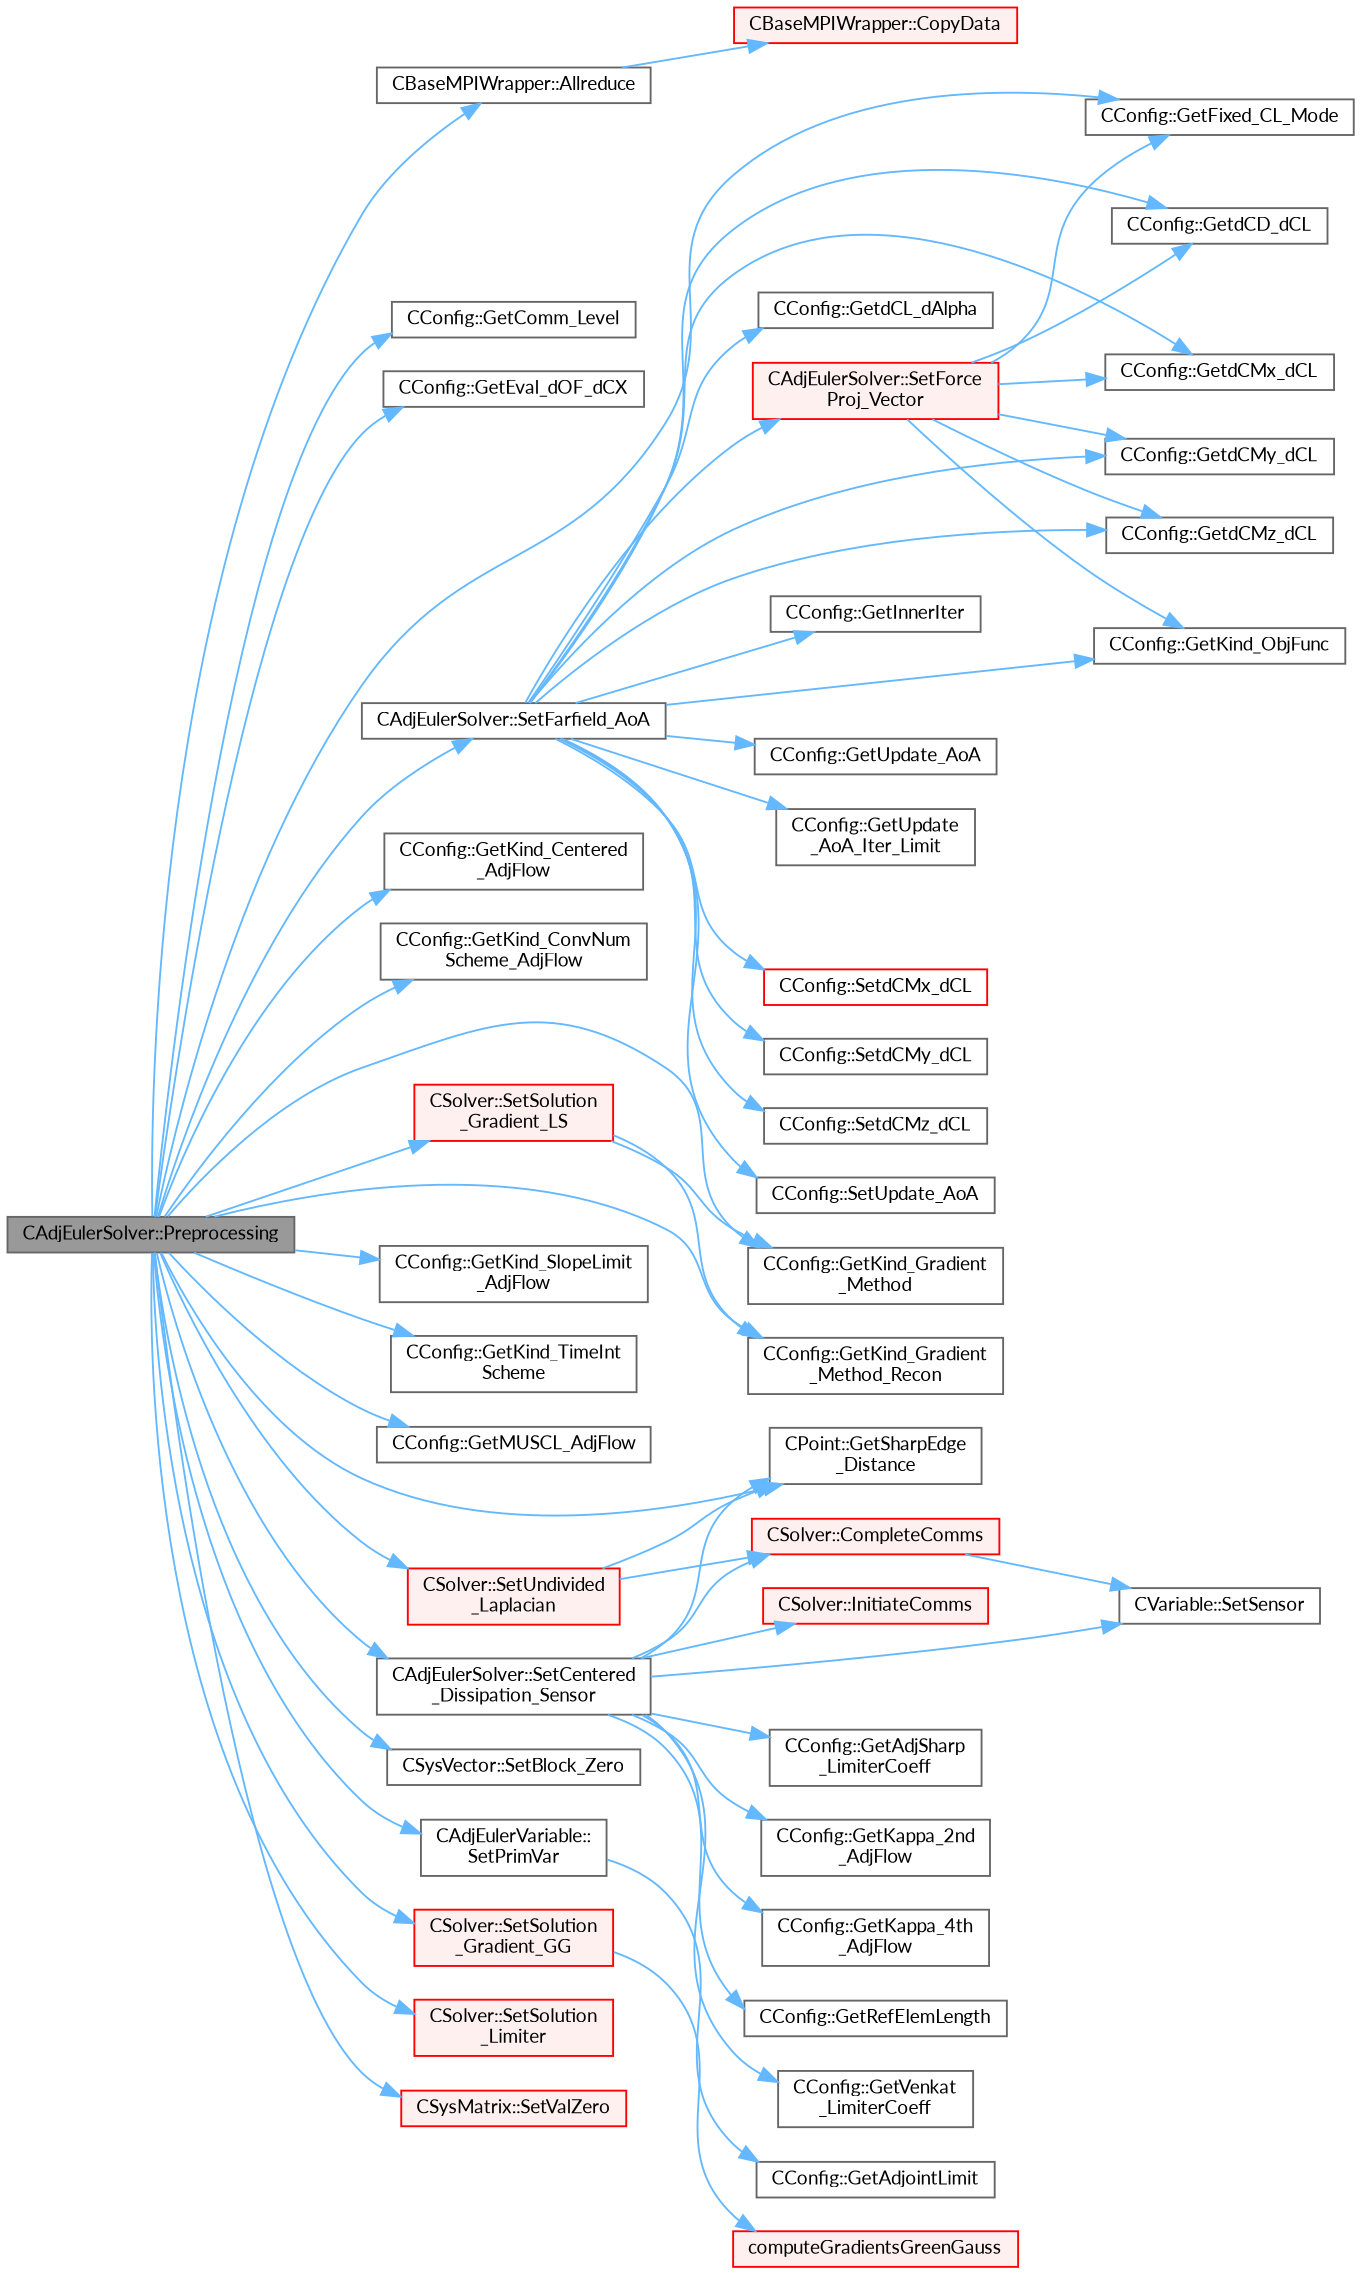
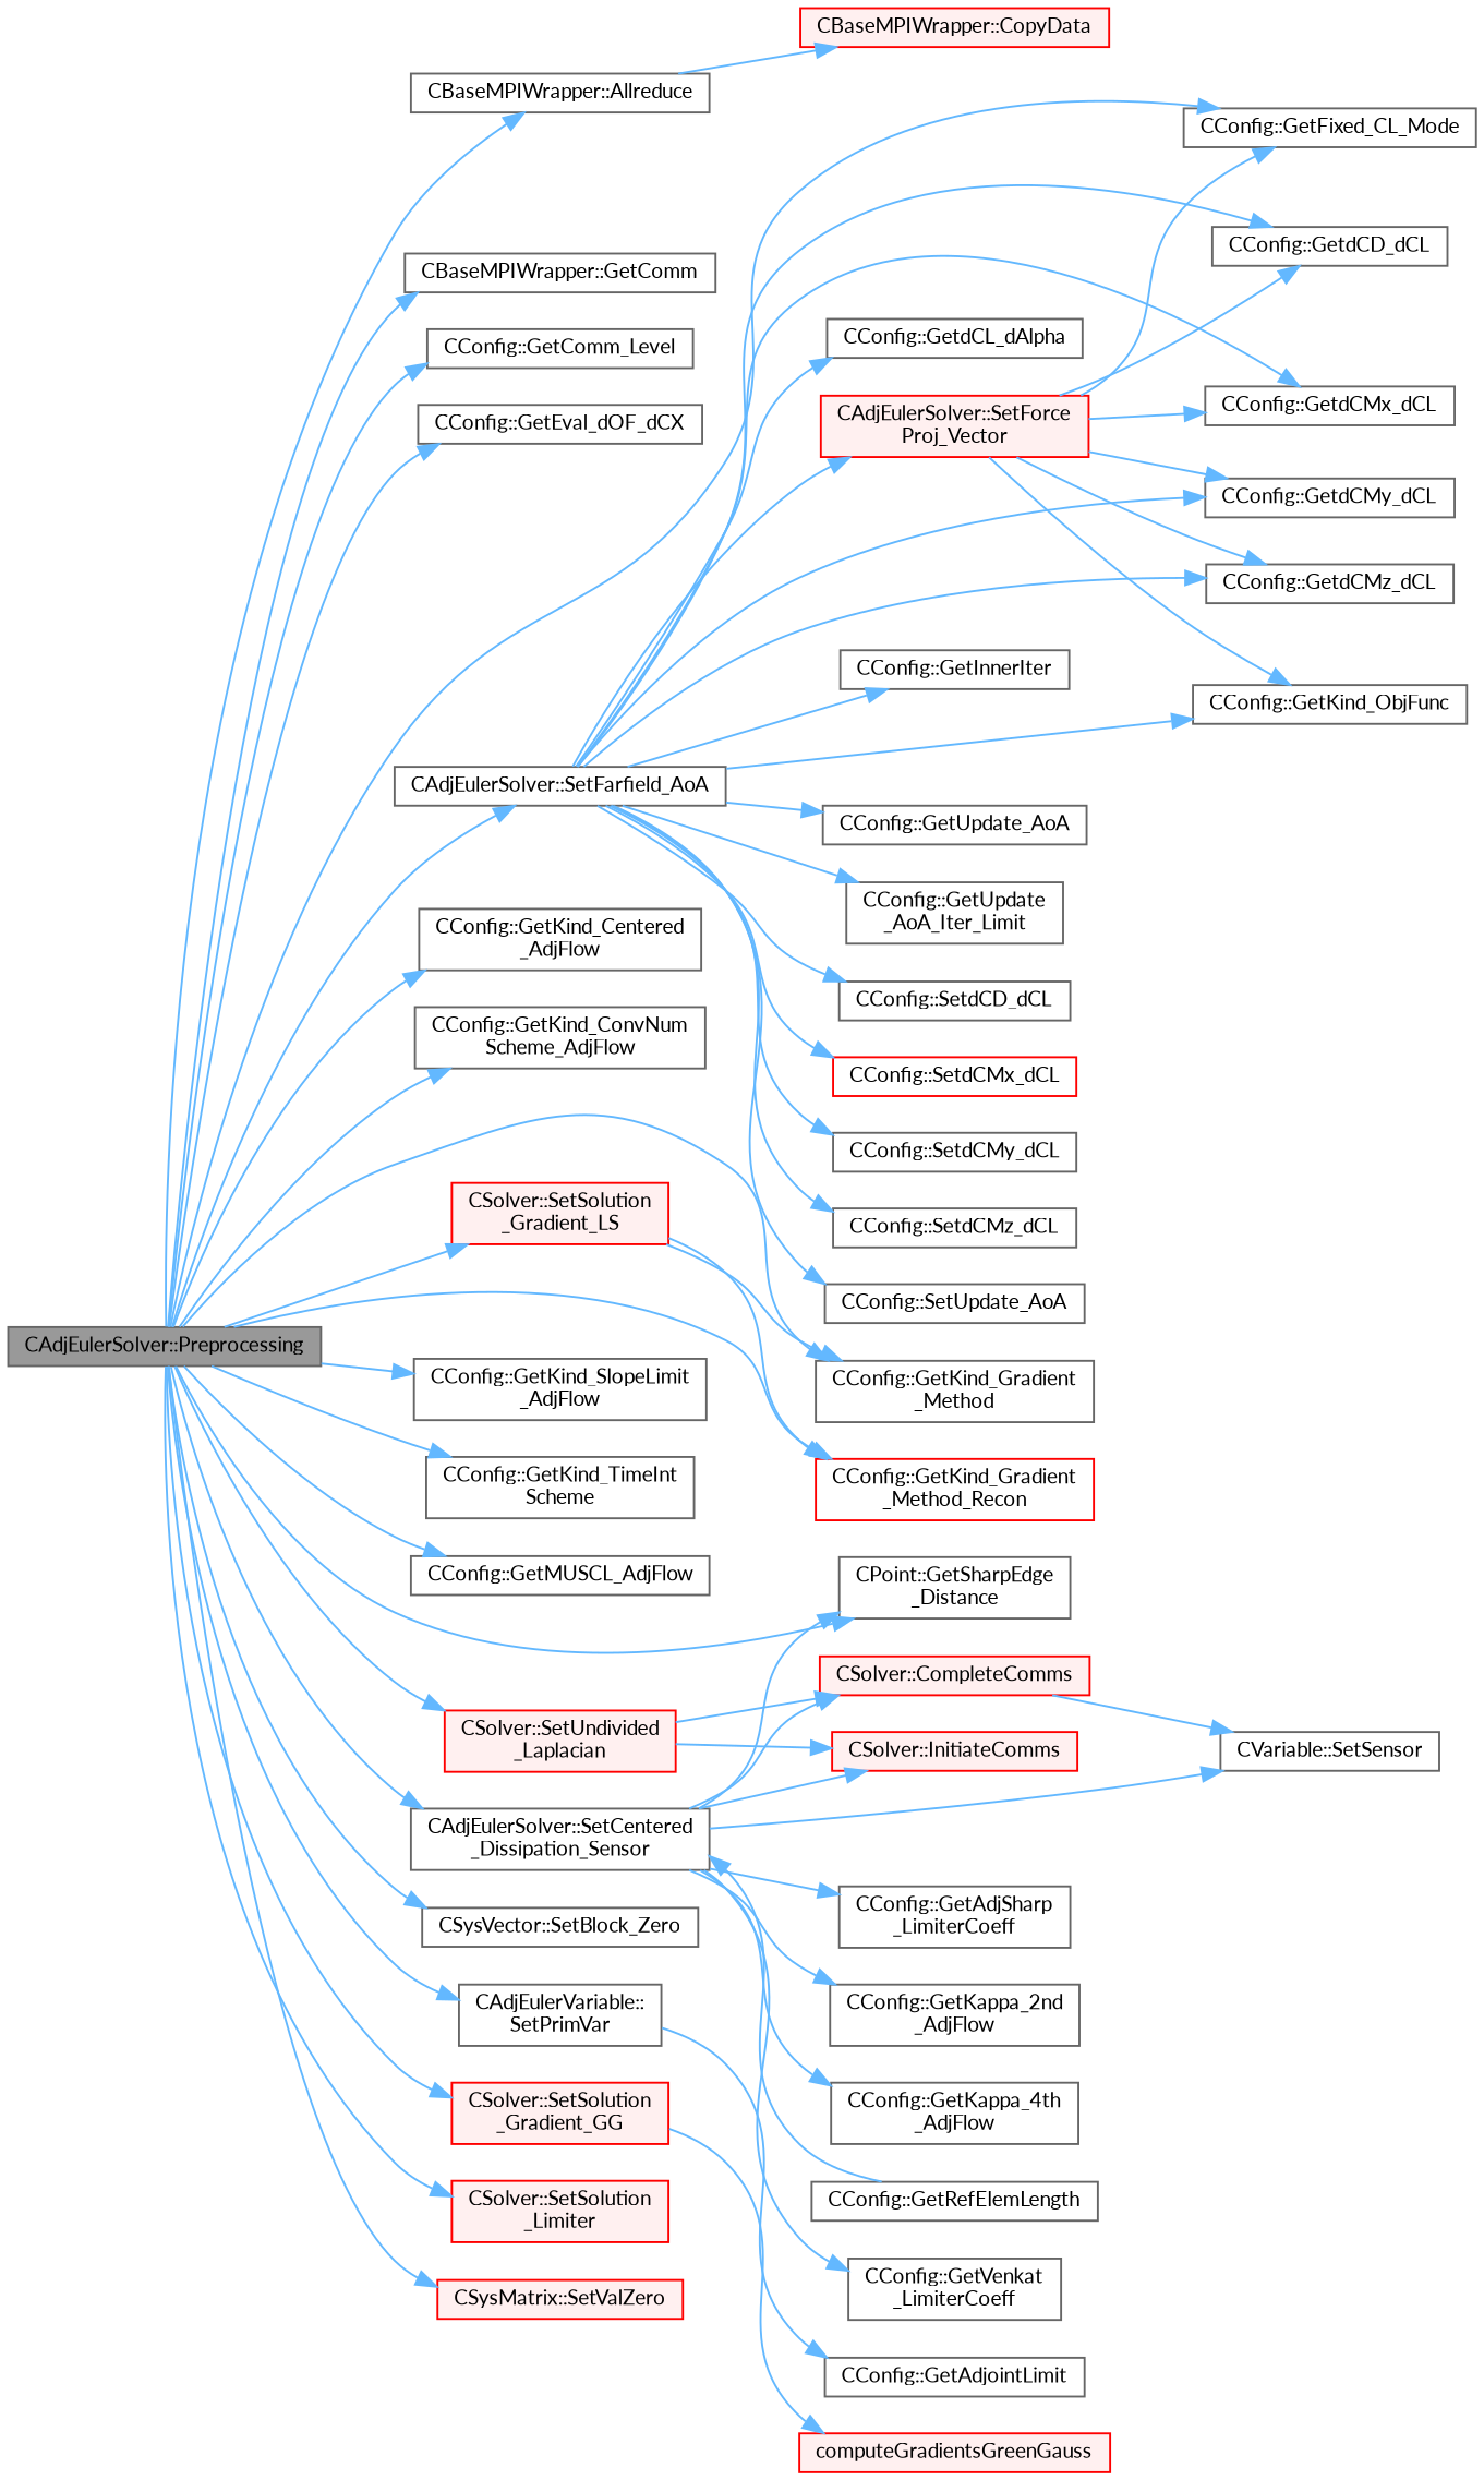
  digraph {
    fontname=Lato
    rankdir=LR
    node [color=grey40 fillcolor=white fontname=Lato fontsize=10 shape=box style=filled]
    edge [color=steelblue1 fontname=Lato fontsize=10 labelfontname=Helvetica labelfontsize=10 style=solid]
    n1 [color=gray40 fillcolor=grey60 fontcolor=black height=0.2 label="CAdjEulerSolver::Preprocessing" width=0.4]
    n2 [height=0.2 label="CBaseMPIWrapper::Allreduce" width=0.4]
+   n3 [height=0.2 label="CBaseMPIWrapper::GetComm" width=0.4]
    n4 [height=0.2 label="CConfig::GetComm_Level" width=0.4]
    n5 [height=0.2 label="CConfig::GetEval_dOF_dCX" width=0.4]
    n6 [height=0.2 label="CConfig::GetFixed_CL_Mode" width=0.4]
    n7 [height=0.2 label="CConfig::GetKind_Centered\l_AdjFlow" width=0.4]
    n8 [height=0.2 label="CConfig::GetKind_ConvNum\lScheme_AdjFlow" width=0.4]
    n9 [height=0.2 label="CConfig::GetKind_Gradient\l_Method" width=0.4]
-   n10 [height=0.2 label="CConfig::GetKind_Gradient\l_Method_Recon" width=0.4]
+   n10 [color=red height=0.2 label="CConfig::GetKind_Gradient\l_Method_Recon" width=0.4]
    n11 [height=0.2 label="CConfig::GetKind_SlopeLimit\l_AdjFlow" width=0.4]
    n12 [height=0.2 label="CConfig::GetKind_TimeInt\lScheme" width=0.4]
    n13 [height=0.2 label="CConfig::GetMUSCL_AdjFlow" width=0.4]
    n14 [height=0.2 label="CPoint::GetSharpEdge\l_Distance" width=0.4]
    n15 [height=0.2 label="CSysVector::SetBlock_Zero" width=0.4]
    n16 [height=0.2 label="CAdjEulerSolver::SetCentered\l_Dissipation_Sensor" width=0.4]
    n17 [height=0.2 label="CAdjEulerSolver::SetFarfield_AoA" width=0.4]
    n18 [height=0.2 label="CAdjEulerVariable::\lSetPrimVar" width=0.4]
    n19 [color=red fillcolor="#FFF0F0" height=0.2 label="CSolver::SetSolution\l_Gradient_GG" width=0.4]
    n20 [color=red fillcolor="#FFF0F0" height=0.2 label="CSolver::SetSolution\l_Gradient_LS" width=0.4]
    n21 [color=red fillcolor="#FFF0F0" height=0.2 label="CSolver::SetSolution\l_Limiter" width=0.4]
    n22 [color=red fillcolor="#FFF0F0" height=0.2 label="CSolver::SetUndivided\l_Laplacian" width=0.4]
    n23 [color=red fillcolor="#FFF0F0" height=0.2 label="CSysMatrix::SetValZero" width=0.4]
    n24 [color=red fillcolor="#FFF0F0" height=0.2 label="CBaseMPIWrapper::CopyData" width=0.4]
    n25 [color=red fillcolor="#FFF0F0" height=0.2 label="CSolver::CompleteComms" width=0.4]
    n26 [height=0.2 label="CVariable::SetSensor" width=0.4]
    n27 [height=0.2 label="CConfig::GetAdjSharp\l_LimiterCoeff" width=0.4]
    n28 [height=0.2 label="CConfig::GetKappa_2nd\l_AdjFlow" width=0.4]
    n29 [height=0.2 label="CConfig::GetKappa_4th\l_AdjFlow" width=0.4]
    n30 [height=0.2 label="CConfig::GetRefElemLength" width=0.4]
    n31 [height=0.2 label="CConfig::GetVenkat\l_LimiterCoeff" width=0.4]
    n32 [color=red fillcolor="#FFF0F0" height=0.2 label="CSolver::InitiateComms" width=0.4]
    n33 [height=0.2 label="CConfig::GetdCD_dCL" width=0.4]
    n34 [height=0.2 label="CConfig::GetdCL_dAlpha" width=0.4]
    n35 [height=0.2 label="CConfig::GetdCMx_dCL" width=0.4]
    n36 [height=0.2 label="CConfig::GetdCMy_dCL" width=0.4]
    n37 [height=0.2 label="CConfig::GetdCMz_dCL" width=0.4]
    n38 [height=0.2 label="CConfig::GetInnerIter" width=0.4]
    n39 [height=0.2 label="CConfig::GetKind_ObjFunc" width=0.4]
    n40 [height=0.2 label="CConfig::GetUpdate_AoA" width=0.4]
    n41 [height=0.2 label="CConfig::GetUpdate\l_AoA_Iter_Limit" width=0.4]
+   n42 [height=0.2 label="CConfig::SetdCD_dCL" width=0.4]
    n43 [color=red height=0.2 label="CConfig::SetdCMx_dCL" width=0.4]
    n44 [height=0.2 label="CConfig::SetdCMy_dCL" width=0.4]
    n45 [height=0.2 label="CConfig::SetdCMz_dCL" width=0.4]
    n46 [color=red fillcolor="#FFF0F0" height=0.2 label="CAdjEulerSolver::SetForce\lProj_Vector" width=0.4]
    n47 [height=0.2 label="CConfig::SetUpdate_AoA" width=0.4]
    n48 [height=0.2 label="CConfig::GetAdjointLimit" width=0.4]
    n49 [color=red fillcolor="#FFF0F0" height=0.2 label=computeGradientsGreenGauss width=0.4]
    n1 -> n2
+   n1 -> n3
    n1 -> n4
    n1 -> n5
    n1 -> n6
    n1 -> n7
    n1 -> n8
    n1 -> n9
    n1 -> n10
    n1 -> n11
    n1 -> n12
    n1 -> n13
    n1 -> n14
    n1 -> n15
    n1 -> n16
    n1 -> n17
    n1 -> n18
    n1 -> n19
    n1 -> n20
    n1 -> n21
    n1 -> n22
    n1 -> n23
    n2 -> n24
    n16 -> n14
    n16 -> n25
    n16 -> n26
    n16 -> n27
    n16 -> n28
    n16 -> n29
-   n16 -> n30
+   n30 -> n16
    n16 -> n31
    n16 -> n32
    n17 -> n33
    n17 -> n34
    n17 -> n35
    n17 -> n36
    n17 -> n37
    n17 -> n38
    n17 -> n39
    n17 -> n40
    n17 -> n41
+   n17 -> n42
    n17 -> n43
    n17 -> n44
    n17 -> n45
    n17 -> n46
    n17 -> n47
    n18 -> n48
    n19 -> n49
    n20 -> n9
    n20 -> n10
    n22 -> n25
-   n22 -> n14
+   n22 -> n32
    n25 -> n26
    n46 -> n6
    n46 -> n33
    n46 -> n35
    n46 -> n36
    n46 -> n37
    n46 -> n39
  }
